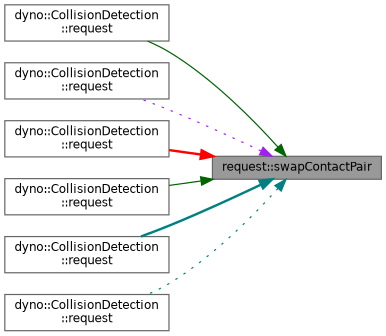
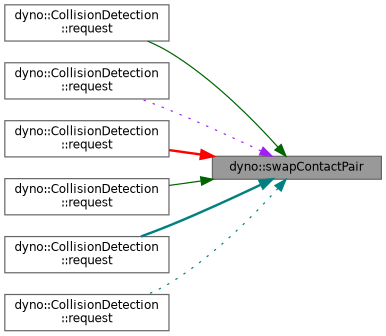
  digraph {
    rankdir=RL
    node [color=grey40 fillcolor=white fontname=Helvetica fontsize=10 shape=box style=filled]
    edge [color=darkgreen dir=back fontname=Helvetica fontsize=10 labelfontname=Helvetica labelfontsize=10 style=solid]
-   n1 [color=gray40 fillcolor=grey60 fontcolor=black height=0.2 label="request::swapContactPair" width=0.4]
+   n1 [color=gray40 fillcolor=grey60 fontcolor=black height=0.2 label="dyno::swapContactPair" width=0.4]
    n2 [height=0.2 label="dyno::CollisionDetection\l::request" width=0.4]
    n3 [height=0.2 label="dyno::CollisionDetection\l::request" width=0.4]
    n4 [height=0.2 label="dyno::CollisionDetection\l::request" width=0.4]
    n5 [height=0.2 label="dyno::CollisionDetection\l::request" width=0.4]
    n6 [height=0.2 label="dyno::CollisionDetection\l::request" width=0.4]
    n7 [height=0.2 label="dyno::CollisionDetection\l::request" width=0.4]
    n1 -> n2
    n1 -> n3 [color=purple style=dotted]
    n1 -> n4 [color=red style=bold]
    n1 -> n5
    n1 -> n6 [color=teal style=bold]
    n1 -> n7 [color=teal style=dotted]
  }
